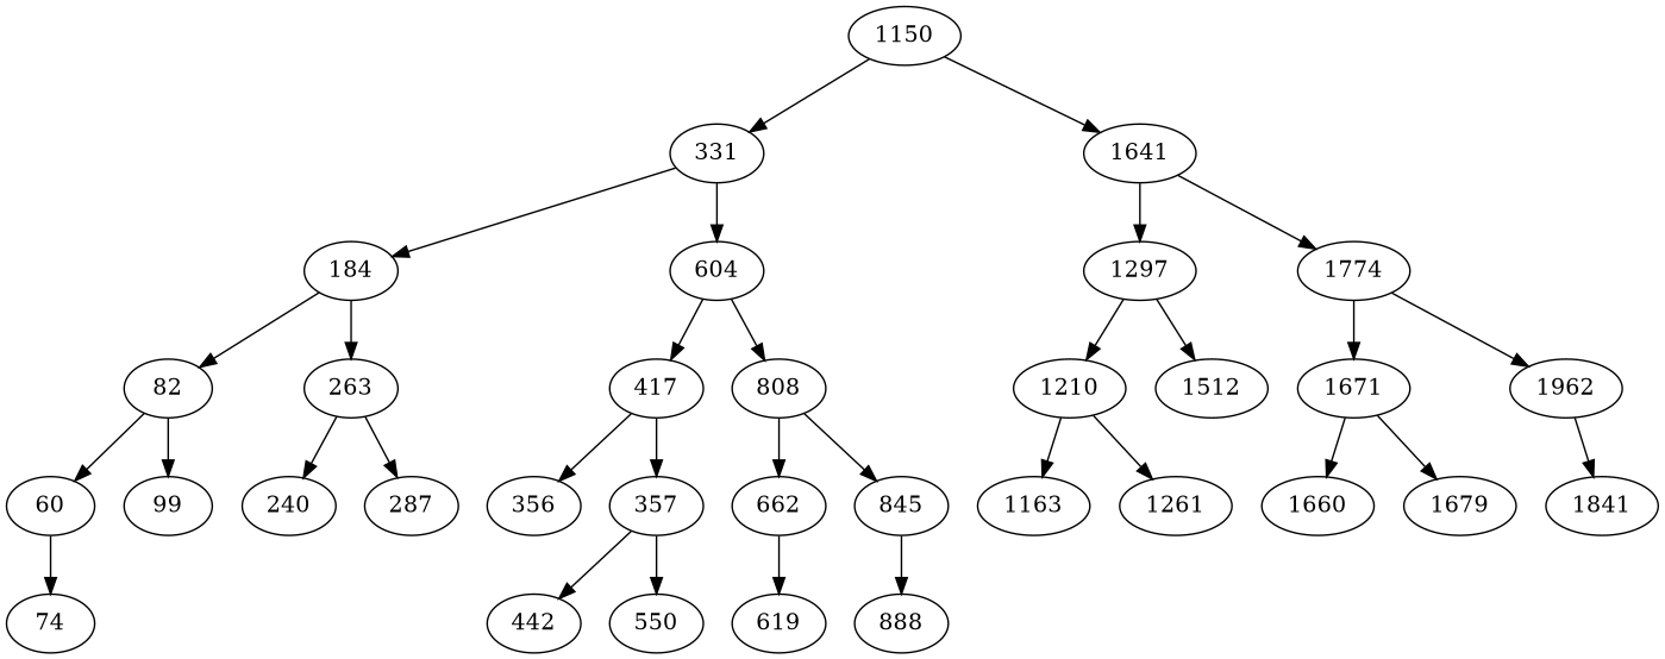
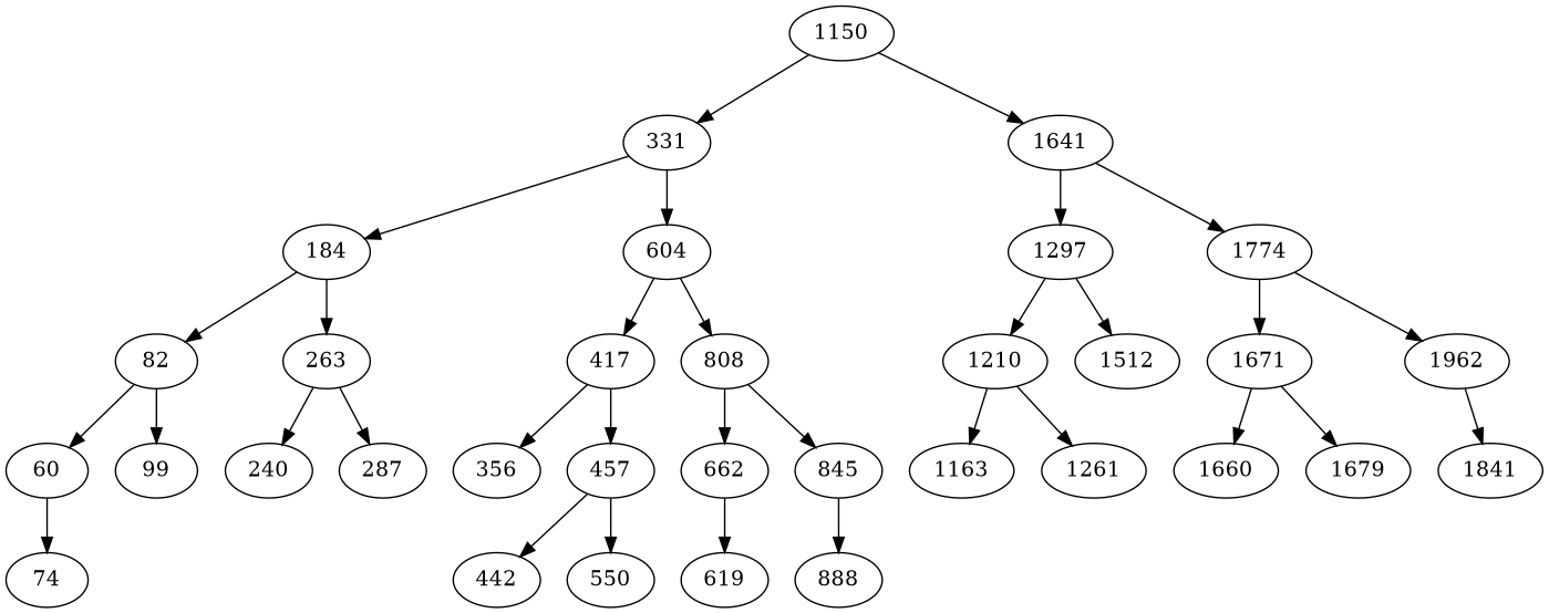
  digraph {
    1150
    331
    1641
    184
    604
    1297
    1774
    82
    263
    417
    808
    1210
    1512
    1671
    1962
    n16 [label=60]
    99
    240
    287
    356
-   457 [label=357]
+   457
    662
    845
    74
    442
    550
    619
    888
    1163
    1261
    1660
    1679
    n33 [label=1841]
    1150 -> 331
    1150 -> 1641
    331 -> 184
    331 -> 604
    1641 -> 1297
    1641 -> 1774
    184 -> 82
    184 -> 263
    604 -> 417
    604 -> 808
    1297 -> 1210
    1297 -> 1512
    1774 -> 1671
    1774 -> 1962
    82 -> n16
    82 -> 99
    263 -> 240
    263 -> 287
    417 -> 356
    417 -> 457
    808 -> 662
    808 -> 845
    1210 -> 1163
    1210 -> 1261
    1671 -> 1660
    1671 -> 1679
    1962 -> n33
    n16 -> 74
    457 -> 442
    457 -> 550
    662 -> 619
    845 -> 888
  }
